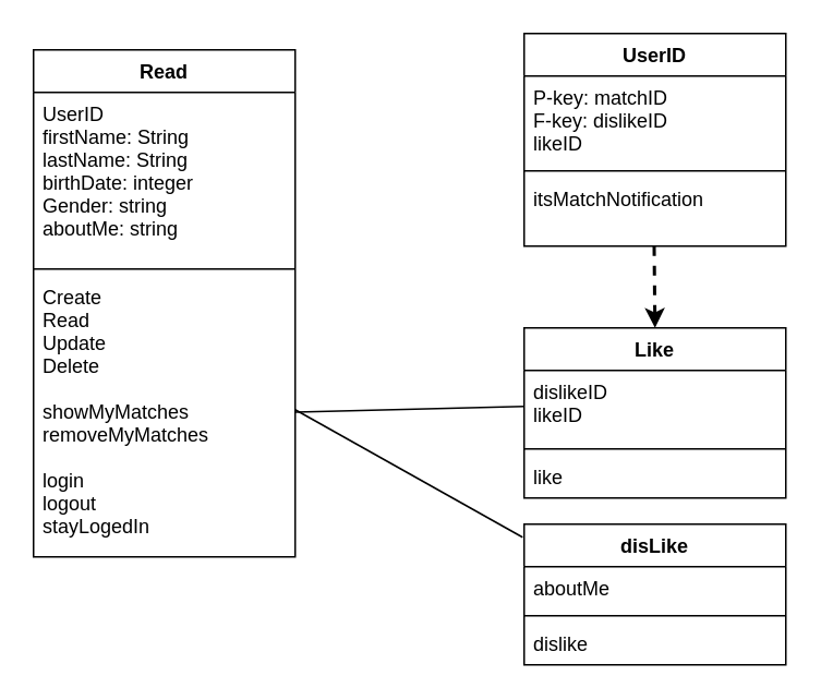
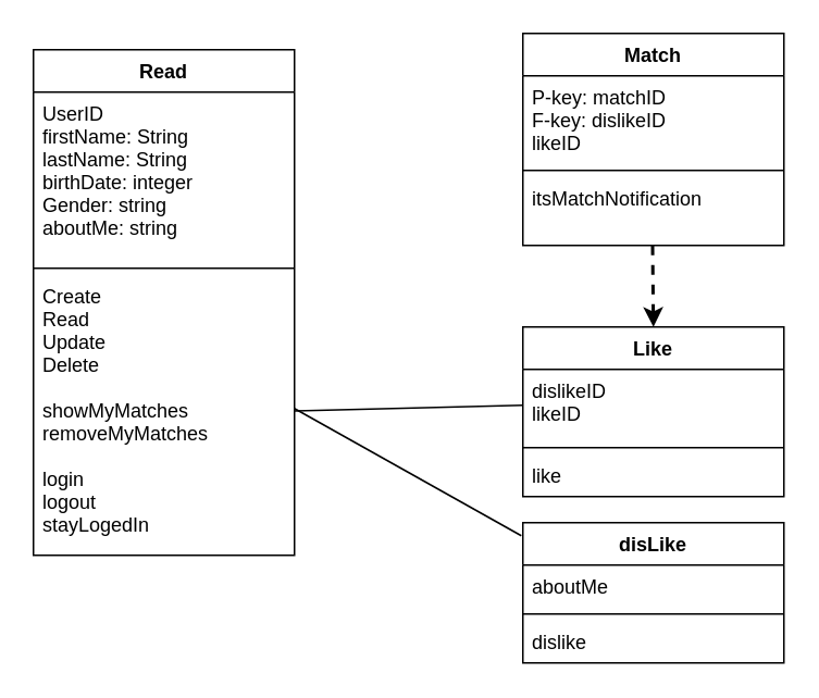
  <mxCell id="0" />
  <mxCell id="1" parent="0" />
  <mxCell id="2" value="Read" style="swimlane;fontStyle=1;align=center;verticalAlign=top;childLayout=stackLayout;horizontal=1;startSize=26;horizontalStack=0;resizeParent=1;resizeParentMax=0;resizeLast=0;collapsible=1;marginBottom=0;" vertex="1" parent="1"><mxGeometry x="20" y="30" width="160" height="310" as="geometry" /></mxCell>
  <mxCell id="3" value="UserID&#10;firstName: String&#10;lastName: String&#10;birthDate: integer&#10;Gender: string&#10;aboutMe: string&#10;" style="text;strokeColor=none;fillColor=none;align=left;verticalAlign=top;spacingLeft=4;spacingRight=4;overflow=hidden;rotatable=0;points=[[0,0.5],[1,0.5]];portConstraint=eastwest;" vertex="1" parent="2"><mxGeometry y="26" width="160" height="104" as="geometry" /></mxCell>
  <mxCell id="4" value="" style="line;strokeWidth=1;fillColor=none;align=left;verticalAlign=middle;spacingTop=-1;spacingLeft=3;spacingRight=3;rotatable=0;labelPosition=right;points=[];portConstraint=eastwest;" vertex="1" parent="2"><mxGeometry y="130" width="160" height="8" as="geometry" /></mxCell>
  <mxCell id="5" value="Create&#10;Read&#10;Update&#10;Delete&#10;&#10;showMyMatches&#10;removeMyMatches&#10;&#10;login&#10;logout&#10;stayLogedIn&#10;&#10;" style="text;strokeColor=none;fillColor=none;align=left;verticalAlign=top;spacingLeft=4;spacingRight=4;overflow=hidden;rotatable=0;points=[[0,0.5],[1,0.5]];portConstraint=eastwest;" vertex="1" parent="2"><mxGeometry y="138" width="160" height="172" as="geometry" /></mxCell>
- <mxCell id="6" value="UserID" style="swimlane;fontStyle=1;align=center;verticalAlign=top;childLayout=stackLayout;horizontal=1;startSize=26;horizontalStack=0;resizeParent=1;resizeParentMax=0;resizeLast=0;collapsible=1;marginBottom=0;" vertex="1" parent="1"><mxGeometry x="320" y="20" width="160" height="130" as="geometry" /></mxCell>
+ <mxCell id="6" value="Match" style="swimlane;fontStyle=1;align=center;verticalAlign=top;childLayout=stackLayout;horizontal=1;startSize=26;horizontalStack=0;resizeParent=1;resizeParentMax=0;resizeLast=0;collapsible=1;marginBottom=0;" vertex="1" parent="1"><mxGeometry x="320" y="20" width="160" height="130" as="geometry" /></mxCell>
  <mxCell id="7" value="P-key: matchID&#10;F-key: dislikeID&#10;likeID&#10;" style="text;strokeColor=none;fillColor=none;align=left;verticalAlign=top;spacingLeft=4;spacingRight=4;overflow=hidden;rotatable=0;points=[[0,0.5],[1,0.5]];portConstraint=eastwest;" vertex="1" parent="6"><mxGeometry y="26" width="160" height="54" as="geometry" /></mxCell>
  <mxCell id="8" value="" style="line;strokeWidth=1;fillColor=none;align=left;verticalAlign=middle;spacingTop=-1;spacingLeft=3;spacingRight=3;rotatable=0;labelPosition=right;points=[];portConstraint=eastwest;" vertex="1" parent="6"><mxGeometry y="80" width="160" height="8" as="geometry" /></mxCell>
  <mxCell id="9" value="itsMatchNotification" style="text;strokeColor=none;fillColor=none;align=left;verticalAlign=top;spacingLeft=4;spacingRight=4;overflow=hidden;rotatable=0;points=[[0,0.5],[1,0.5]];portConstraint=eastwest;" vertex="1" parent="6"><mxGeometry y="88" width="160" height="42" as="geometry" /></mxCell>
  <mxCell id="10" value="Like" style="swimlane;fontStyle=1;align=center;verticalAlign=top;childLayout=stackLayout;horizontal=1;startSize=26;horizontalStack=0;resizeParent=1;resizeParentMax=0;resizeLast=0;collapsible=1;marginBottom=0;" vertex="1" parent="1"><mxGeometry x="320" y="200" width="160" height="104" as="geometry" /></mxCell>
  <mxCell id="11" value="dislikeID&#10;likeID" style="text;strokeColor=none;fillColor=none;align=left;verticalAlign=top;spacingLeft=4;spacingRight=4;overflow=hidden;rotatable=0;points=[[0,0.5],[1,0.5]];portConstraint=eastwest;" vertex="1" parent="10"><mxGeometry y="26" width="160" height="44" as="geometry" /></mxCell>
  <mxCell id="12" value="" style="line;strokeWidth=1;fillColor=none;align=left;verticalAlign=middle;spacingTop=-1;spacingLeft=3;spacingRight=3;rotatable=0;labelPosition=right;points=[];portConstraint=eastwest;" vertex="1" parent="10"><mxGeometry y="70" width="160" height="8" as="geometry" /></mxCell>
  <mxCell id="13" value="like" style="text;strokeColor=none;fillColor=none;align=left;verticalAlign=top;spacingLeft=4;spacingRight=4;overflow=hidden;rotatable=0;points=[[0,0.5],[1,0.5]];portConstraint=eastwest;" vertex="1" parent="10"><mxGeometry y="78" width="160" height="26" as="geometry" /></mxCell>
  <mxCell id="14" value="disLike" style="swimlane;fontStyle=1;align=center;verticalAlign=top;childLayout=stackLayout;horizontal=1;startSize=26;horizontalStack=0;resizeParent=1;resizeParentMax=0;resizeLast=0;collapsible=1;marginBottom=0;" vertex="1" parent="1"><mxGeometry x="320" y="320" width="160" height="86" as="geometry" /></mxCell>
  <mxCell id="15" value="aboutMe" style="text;strokeColor=none;fillColor=none;align=left;verticalAlign=top;spacingLeft=4;spacingRight=4;overflow=hidden;rotatable=0;points=[[0,0.5],[1,0.5]];portConstraint=eastwest;" vertex="1" parent="14"><mxGeometry y="26" width="160" height="26" as="geometry" /></mxCell>
  <mxCell id="16" value="" style="line;strokeWidth=1;fillColor=none;align=left;verticalAlign=middle;spacingTop=-1;spacingLeft=3;spacingRight=3;rotatable=0;labelPosition=right;points=[];portConstraint=eastwest;" vertex="1" parent="14"><mxGeometry y="52" width="160" height="8" as="geometry" /></mxCell>
  <mxCell id="17" value="dislike" style="text;strokeColor=none;fillColor=none;align=left;verticalAlign=top;spacingLeft=4;spacingRight=4;overflow=hidden;rotatable=0;points=[[0,0.5],[1,0.5]];portConstraint=eastwest;" vertex="1" parent="14"><mxGeometry y="60" width="160" height="26" as="geometry" /></mxCell>
  <mxCell id="18" value="" style="endArrow=classic;dashed=1;html=1;;strokeWidth=2;" edge="1" parent="1"><mxGeometry width="50" height="50" relative="1" as="geometry"><mxPoint x="399.5" y="150" as="sourcePoint" /><mxPoint x="400" y="200" as="targetPoint" /><Array as="points" /></mxGeometry></mxCell>
  <mxCell id="19" value="" style="endArrow=none;html=1;strokeColor=#000000;entryX=0;entryY=0.5;entryDx=0;entryDy=0;" edge="1" parent="1" target="11"><mxGeometry width="50" height="50" relative="1" as="geometry"><mxPoint x="180" y="251.5" as="sourcePoint" /><mxPoint x="290" y="251.5" as="targetPoint" /></mxGeometry></mxCell>
  <mxCell id="20" value="" style="endArrow=none;html=1;strokeColor=#000000;entryX=-0.006;entryY=0.093;entryDx=0;entryDy=0;entryPerimeter=0;" edge="1" parent="1" target="14"><mxGeometry width="50" height="50" relative="1" as="geometry"><mxPoint x="180" y="250" as="sourcePoint" /><mxPoint x="290" y="310" as="targetPoint" /></mxGeometry></mxCell>
